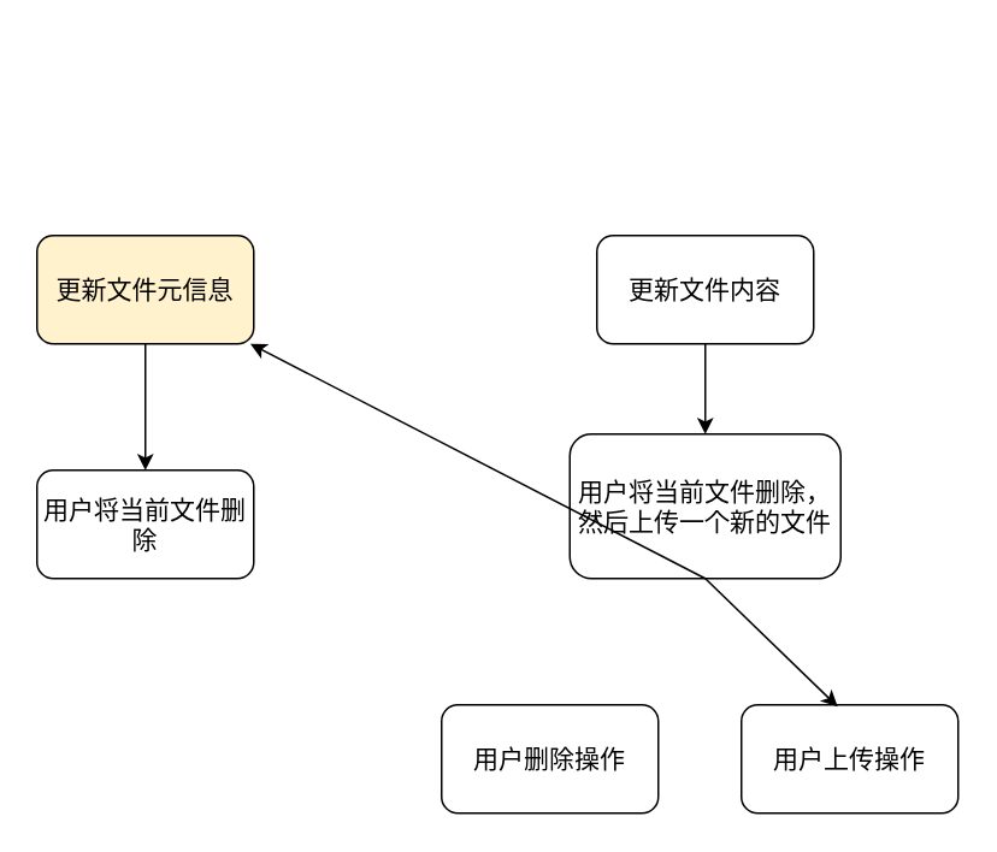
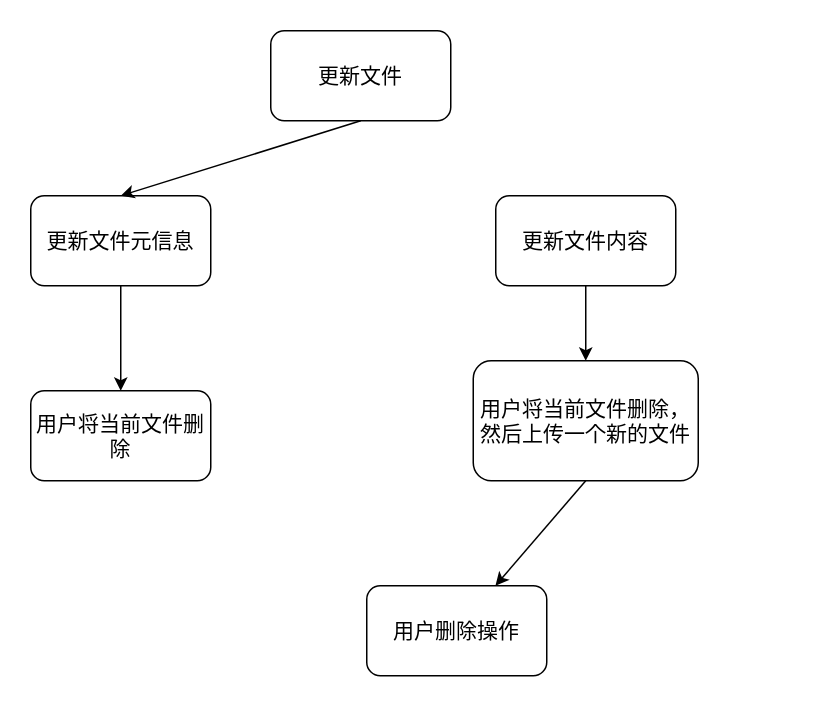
  <mxCell id="0" />
  <mxCell id="1" parent="0" />
- <mxCell id="3" value="更新文件元信息" style="rounded=1;whiteSpace=wrap;html=1;fontSize=14;fillColor=#fff2cc;" vertex="1" parent="1"><mxGeometry x="20" y="130" width="120" height="60" as="geometry" /></mxCell>
+ <mxCell id="2" value="&lt;font style=&quot;font-size: 14px;&quot;&gt;更新文件&lt;/font&gt;" style="rounded=1;whiteSpace=wrap;html=1;" vertex="1" parent="1"><mxGeometry x="180" y="20" width="120" height="60" as="geometry" /></mxCell>
+ <mxCell id="3" value="更新文件元信息" style="rounded=1;whiteSpace=wrap;html=1;fontSize=14;" vertex="1" parent="1"><mxGeometry x="20" y="130" width="120" height="60" as="geometry" /></mxCell>
  <mxCell id="4" value="更新文件内容" style="rounded=1;whiteSpace=wrap;html=1;fontSize=14;" vertex="1" parent="1"><mxGeometry x="330" y="130" width="120" height="60" as="geometry" /></mxCell>
  <mxCell id="5" value="用户将当前文件删除，然后上传一个新的文件" style="rounded=1;whiteSpace=wrap;html=1;fontSize=14;" vertex="1" parent="1"><mxGeometry x="315" y="240" width="150" height="80" as="geometry" /></mxCell>
  <mxCell id="6" value="用户将当前文件删除" style="rounded=1;whiteSpace=wrap;html=1;fontSize=14;" vertex="1" parent="1"><mxGeometry x="20" y="260" width="120" height="60" as="geometry" /></mxCell>
  <mxCell id="7" value="用户删除操作" style="rounded=1;whiteSpace=wrap;html=1;fontSize=14;" vertex="1" parent="1"><mxGeometry x="244" y="390" width="120" height="60" as="geometry" /></mxCell>
- <mxCell id="8" value="用户上传操作" style="rounded=1;whiteSpace=wrap;html=1;fontSize=14;" vertex="1" parent="1"><mxGeometry x="410" y="390" width="120" height="60" as="geometry" /></mxCell>
+ <mxCell id="9" value="" style="endArrow=classic;html=1;rounded=0;fontSize=14;exitX=0.5;exitY=1;exitDx=0;exitDy=0;entryX=0.5;entryY=0;entryDx=0;entryDy=0;" edge="1" parent="1" source="2" target="3"><mxGeometry width="50" height="50" relative="1" as="geometry"><mxPoint x="280" y="380" as="sourcePoint" /><mxPoint x="330" y="330" as="targetPoint" /></mxGeometry></mxCell>
  <mxCell id="10" value="" style="endArrow=classic;html=1;rounded=0;fontSize=14;exitX=0.5;exitY=1;exitDx=0;exitDy=0;entryX=0.5;entryY=0;entryDx=0;entryDy=0;" edge="1" parent="1" source="3" target="6"><mxGeometry width="50" height="50" relative="1" as="geometry"><mxPoint x="280" y="380" as="sourcePoint" /><mxPoint x="330" y="330" as="targetPoint" /></mxGeometry></mxCell>
  <mxCell id="11" value="" style="endArrow=classic;html=1;rounded=0;fontSize=14;" edge="1" parent="1" source="4" target="5"><mxGeometry width="50" height="50" relative="1" as="geometry"><mxPoint x="280" y="380" as="sourcePoint" /><mxPoint x="330" y="330" as="targetPoint" /></mxGeometry></mxCell>
- <mxCell id="12" value="" style="endArrow=classic;html=1;rounded=0;fontSize=14;exitX=0.5;exitY=1;exitDx=0;exitDy=0;" edge="1" parent="1" source="5" target="3"><mxGeometry width="50" height="50" relative="1" as="geometry"><mxPoint x="280" y="380" as="sourcePoint" /><mxPoint x="330" y="330" as="targetPoint" /></mxGeometry></mxCell>
- <mxCell id="13" value="" style="endArrow=classic;html=1;rounded=0;fontSize=14;exitX=0.5;exitY=1;exitDx=0;exitDy=0;entryX=0.444;entryY=0.017;entryDx=0;entryDy=0;entryPerimeter=0;" edge="1" parent="1" source="5" target="8"><mxGeometry width="50" height="50" relative="1" as="geometry"><mxPoint x="280" y="380" as="sourcePoint" /><mxPoint x="330" y="330" as="targetPoint" /></mxGeometry></mxCell>
+ <mxCell id="12" value="" style="endArrow=classic;html=1;rounded=0;fontSize=14;exitX=0.5;exitY=1;exitDx=0;exitDy=0;" edge="1" parent="1" source="5" target="7"><mxGeometry width="50" height="50" relative="1" as="geometry"><mxPoint x="280" y="380" as="sourcePoint" /><mxPoint x="330" y="330" as="targetPoint" /></mxGeometry></mxCell>
